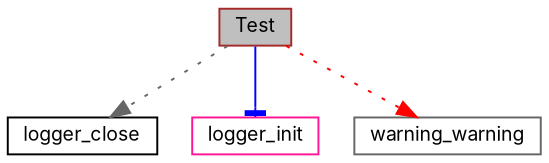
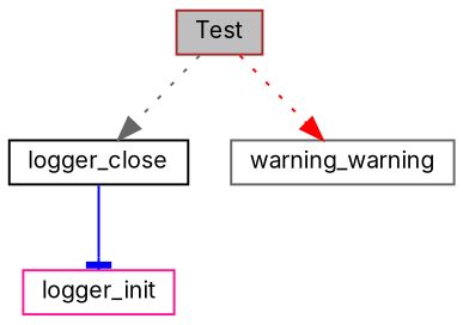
  digraph {
    fontname=Inter
    rankdir=TB
    node [fillcolor=white fontname=Inter fontsize=10 shape=record style=filled]
    edge [arrowhead=normal fontname=Inter fontsize=10 labelfontname=Helvetica labelfontsize=10 style=dotted]
    n1 [color=brown fillcolor=grey75 fontcolor=black height=0.2 label=Test width=0.4]
    n2 [color=black height=0.2 label=logger_close width=0.4]
    n3 [color=deeppink height=0.2 label=logger_init width=0.4]
    n4 [color=gray40 height=0.2 label=warning_warning width=0.4]
    n1 -> n2 [color=gray40]
-   n1 -> n3 [arrowhead=tee color=blue style=solid]
+   n2 -> n3 [arrowhead=tee color=blue style=solid]
    n1 -> n4 [color=red]
  }
